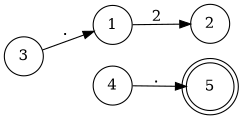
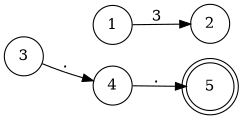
  digraph {
    rankdir=LR
    node [shape=circle]
    1
    2
    3
    4
    5 [shape=doublecircle]
-   1 -> 2 [label="2 "]
-   3 -> 1 [label=". "]
+   1 -> 2 [label="3 "]
+   3 -> 4 [label=". "]
    4 -> 5 [label=". "]
  }
